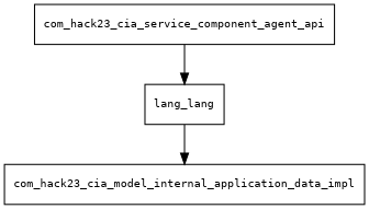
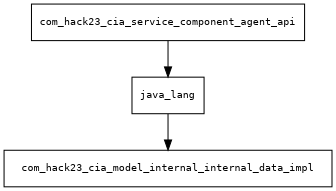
  digraph {
    fontname="DejaVu Sans Mono"
    node [fontname="DejaVu Sans Mono" fontsize=10.0 shape=box]
    edge [fontname="DejaVu Sans Mono"]
    com_hack23_cia_service_component_agent_api
-   java_lang [label=lang_lang]
-   com_hack23_cia_model_internal_application_data_impl
+   java_lang
+   com_hack23_cia_model_internal_application_data_impl [label=com_hack23_cia_model_internal_internal_data_impl]
    com_hack23_cia_service_component_agent_api -> java_lang
    java_lang -> com_hack23_cia_model_internal_application_data_impl
  }
